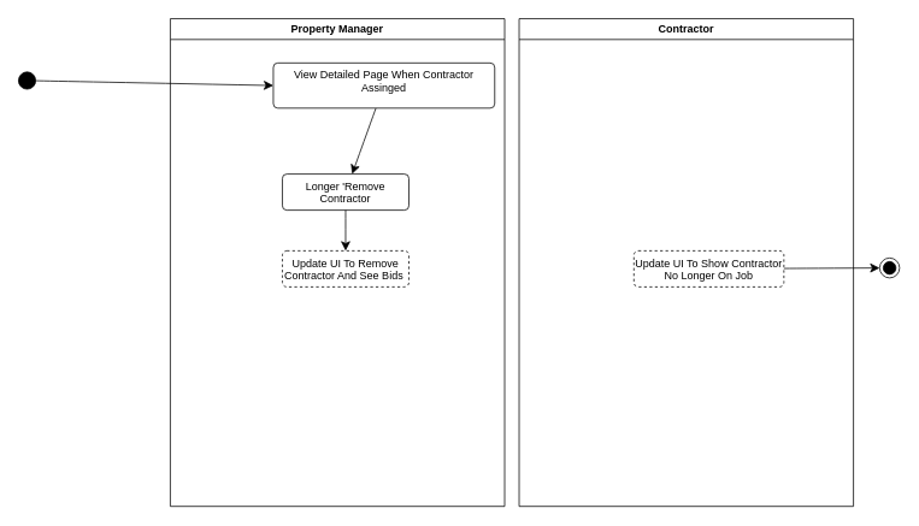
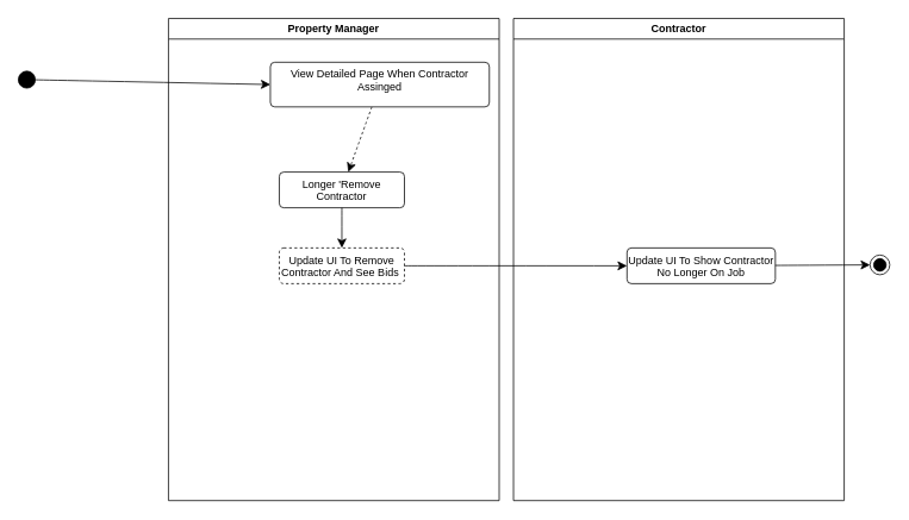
  <mxCell id="0" />
  <mxCell id="1" parent="0" />
  <mxCell id="2" value="Property Manager" style="swimlane;whiteSpace=wrap;html=1;" vertex="1" parent="1"><mxGeometry x="188" y="20" width="370" height="540" as="geometry" /></mxCell>
- <mxCell id="3" style="edgeStyle=none;curved=1;rounded=0;orthogonalLoop=1;jettySize=auto;html=1;fontSize=12;startSize=8;endSize=8;" edge="1" parent="2" source="4" target="8"><mxGeometry relative="1" as="geometry" /></mxCell>
+ <mxCell id="3" style="edgeStyle=none;curved=1;rounded=0;orthogonalLoop=1;jettySize=auto;html=1;fontSize=12;startSize=8;endSize=8;dashed=1;" edge="1" parent="2" source="4" target="8"><mxGeometry relative="1" as="geometry" /></mxCell>
  <mxCell id="4" value="View Detailed Page When Contractor Assinged" style="html=1;align=center;verticalAlign=top;rounded=1;absoluteArcSize=1;arcSize=10;dashed=0;whiteSpace=wrap;" vertex="1" parent="2"><mxGeometry x="114" y="49" width="245" height="50" as="geometry" /></mxCell>
  <mxCell id="5" style="edgeStyle=none;curved=1;rounded=0;orthogonalLoop=1;jettySize=auto;html=1;entryX=0.5;entryY=0;entryDx=0;entryDy=0;fontSize=12;startSize=8;endSize=8;" edge="1" parent="2"><mxGeometry relative="1" as="geometry"><mxPoint x="132" y="202" as="targetPoint" /></mxGeometry></mxCell>
  <mxCell id="6" style="edgeStyle=none;curved=1;rounded=0;orthogonalLoop=1;jettySize=auto;html=1;entryX=0.5;entryY=0;entryDx=0;entryDy=0;fontSize=12;startSize=8;endSize=8;" edge="1" parent="2"><mxGeometry relative="1" as="geometry"><Array as="points"><mxPoint x="328" y="155" /></Array><mxPoint x="148.947" y="218.947" as="sourcePoint" /></mxGeometry></mxCell>
  <mxCell id="7" value="No" style="edgeLabel;html=1;align=center;verticalAlign=middle;resizable=0;points=[];fontSize=12;" vertex="1" connectable="0" parent="6"><mxGeometry x="-0.475" y="24" relative="1" as="geometry"><mxPoint as="offset" /></mxGeometry></mxCell>
  <mxCell id="8" value="Longer 'Remove Contractor" style="html=1;align=center;verticalAlign=top;rounded=1;absoluteArcSize=1;arcSize=10;dashed=0;whiteSpace=wrap;" vertex="1" parent="2"><mxGeometry x="124" y="172" width="140" height="40" as="geometry" /></mxCell>
  <mxCell id="9" value="Update UI To Remove Contractor And See Bids&amp;nbsp;" style="html=1;align=center;verticalAlign=top;rounded=1;absoluteArcSize=1;arcSize=10;dashed=1;whiteSpace=wrap;" vertex="1" parent="2"><mxGeometry x="124" y="257" width="140" height="40" as="geometry" /></mxCell>
  <mxCell id="10" style="edgeStyle=none;curved=1;rounded=0;orthogonalLoop=1;jettySize=auto;html=1;fontSize=12;startSize=8;endSize=8;exitX=0.5;exitY=1;exitDx=0;exitDy=0;" edge="1" parent="2" source="8" target="9"><mxGeometry relative="1" as="geometry"><mxPoint x="458" y="173" as="targetPoint" /></mxGeometry></mxCell>
  <mxCell id="11" style="edgeStyle=none;curved=1;rounded=0;orthogonalLoop=1;jettySize=auto;html=1;entryX=0;entryY=0.5;entryDx=0;entryDy=0;fontSize=12;startSize=8;endSize=8;" edge="1" parent="1" source="12" target="4"><mxGeometry relative="1" as="geometry" /></mxCell>
  <mxCell id="12" value="" style="ellipse;fillColor=strokeColor;html=1;" vertex="1" parent="1"><mxGeometry x="20" y="79" width="19" height="19" as="geometry" /></mxCell>
  <mxCell id="13" value="Contractor" style="swimlane;whiteSpace=wrap;html=1;" vertex="1" parent="1"><mxGeometry x="574" y="20" width="370" height="540" as="geometry" /></mxCell>
  <mxCell id="14" style="edgeStyle=none;curved=1;rounded=0;orthogonalLoop=1;jettySize=auto;html=1;entryX=0.5;entryY=0;entryDx=0;entryDy=0;fontSize=12;startSize=8;endSize=8;" edge="1" parent="13"><mxGeometry relative="1" as="geometry"><mxPoint x="132" y="202" as="targetPoint" /></mxGeometry></mxCell>
  <mxCell id="15" style="edgeStyle=none;curved=1;rounded=0;orthogonalLoop=1;jettySize=auto;html=1;entryX=0.5;entryY=0;entryDx=0;entryDy=0;fontSize=12;startSize=8;endSize=8;" edge="1" parent="13"><mxGeometry relative="1" as="geometry"><Array as="points"><mxPoint x="328" y="155" /></Array><mxPoint x="148.947" y="218.947" as="sourcePoint" /></mxGeometry></mxCell>
  <mxCell id="16" value="No" style="edgeLabel;html=1;align=center;verticalAlign=middle;resizable=0;points=[];fontSize=12;" vertex="1" connectable="0" parent="15"><mxGeometry x="-0.475" y="24" relative="1" as="geometry"><mxPoint as="offset" /></mxGeometry></mxCell>
- <mxCell id="17" value="Update UI To Show Contractor No Longer On Job" style="html=1;align=center;verticalAlign=top;rounded=1;absoluteArcSize=1;arcSize=10;dashed=1;whiteSpace=wrap;" vertex="1" parent="13"><mxGeometry x="127" y="257" width="166" height="40" as="geometry" /></mxCell>
+ <mxCell id="17" value="Update UI To Show Contractor No Longer On Job" style="html=1;align=center;verticalAlign=top;rounded=1;absoluteArcSize=1;arcSize=10;dashed=0;whiteSpace=wrap;" vertex="1" parent="13"><mxGeometry x="127" y="257" width="166" height="40" as="geometry" /></mxCell>
+ <mxCell id="18" style="edgeStyle=none;curved=1;rounded=0;orthogonalLoop=1;jettySize=auto;html=1;fontSize=12;startSize=8;endSize=8;" edge="1" parent="1" source="9" target="17"><mxGeometry relative="1" as="geometry" /></mxCell>
  <mxCell id="19" value="" style="ellipse;html=1;shape=endState;fillColor=strokeColor;" vertex="1" parent="1"><mxGeometry x="973" y="285" width="22" height="22" as="geometry" /></mxCell>
  <mxCell id="20" style="edgeStyle=none;curved=1;rounded=0;orthogonalLoop=1;jettySize=auto;html=1;entryX=0;entryY=0.5;entryDx=0;entryDy=0;fontSize=12;startSize=8;endSize=8;" edge="1" parent="1" source="17" target="19"><mxGeometry relative="1" as="geometry" /></mxCell>
